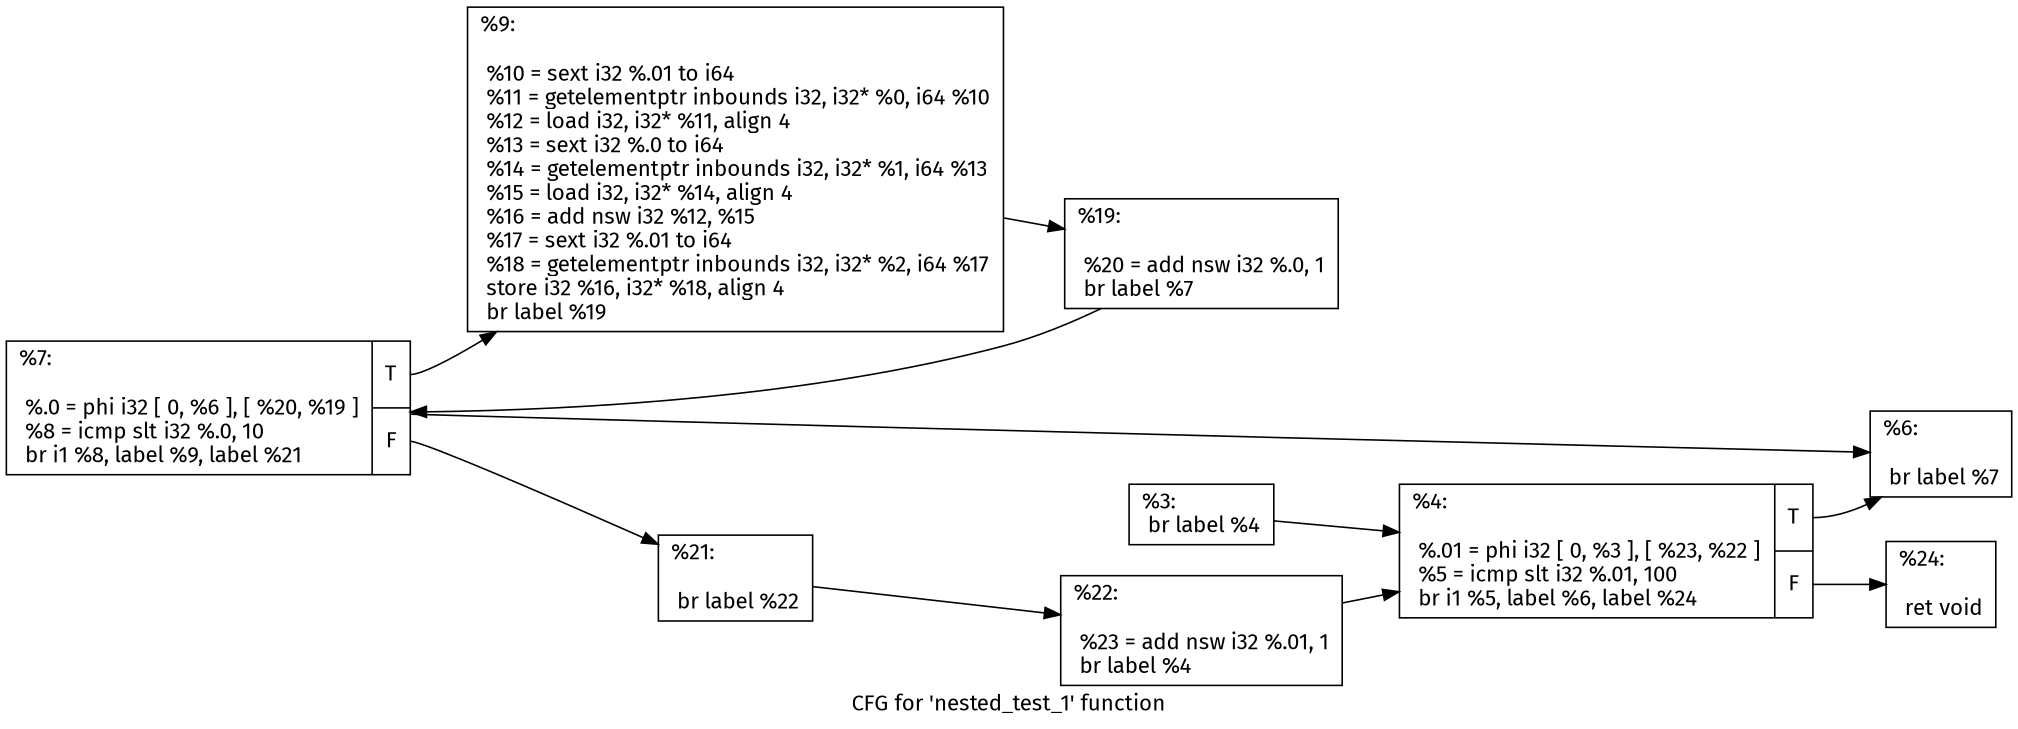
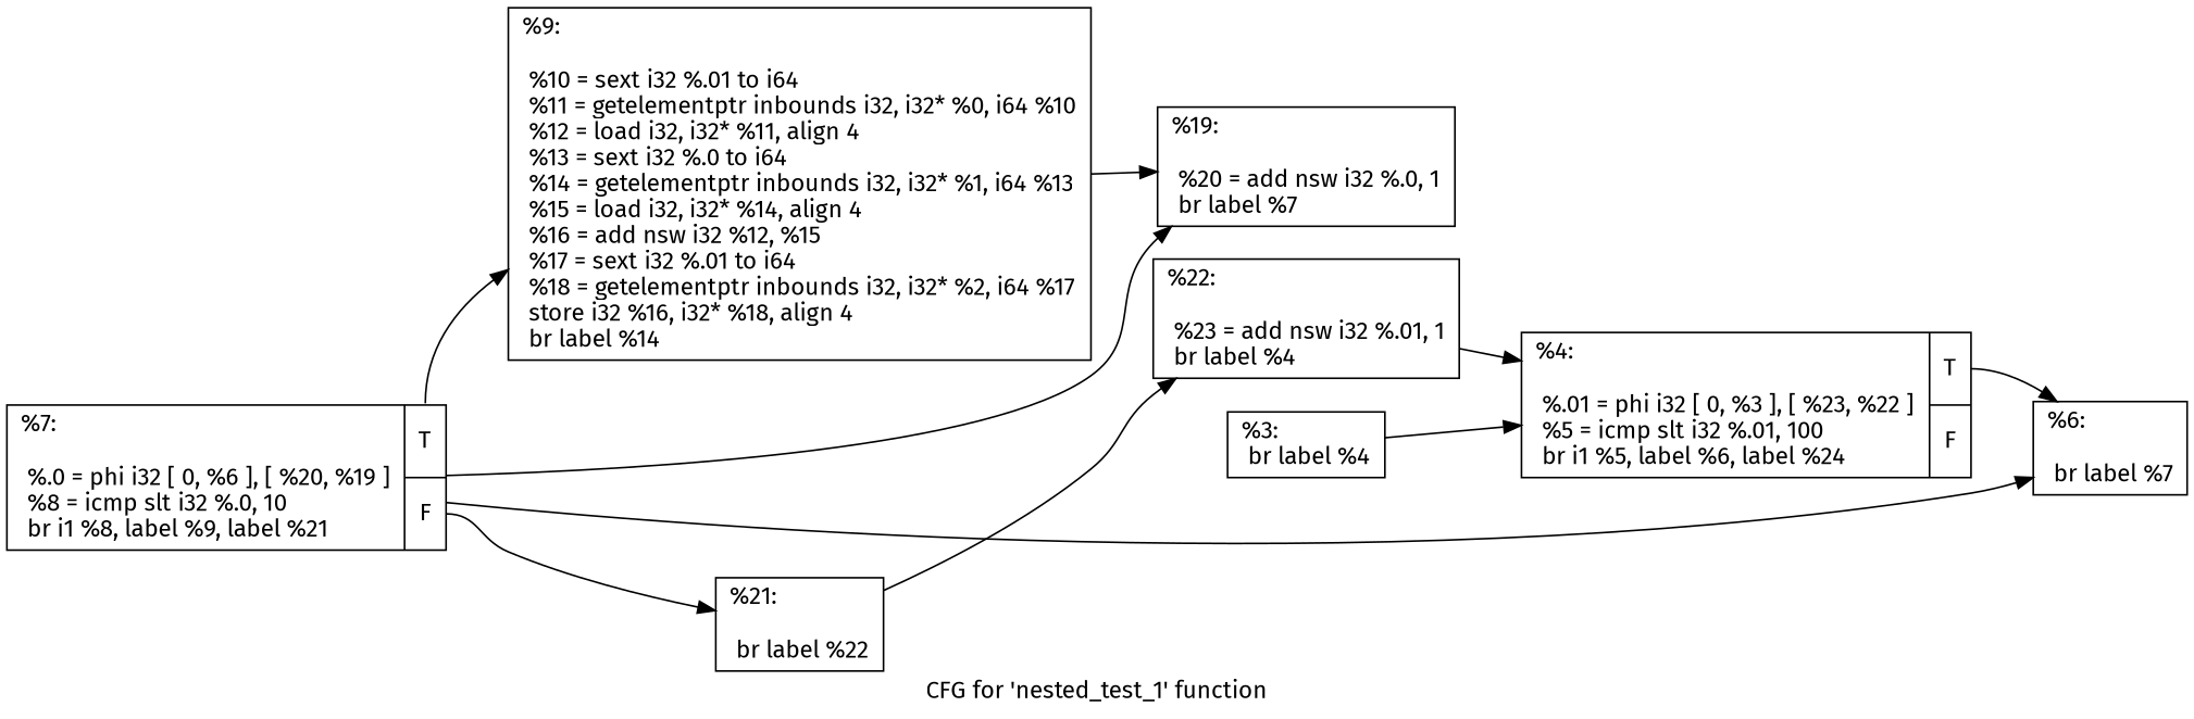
  digraph {
    fontname="Fira Sans"
    label="CFG for 'nested_test_1' function"
    rankdir=LR
    node [fontname="Fira Sans" shape=record]
    edge [fontname="Fira Sans"]
    n1 [label="{%3:\l  br label %4\l}"]
    n2 [label="{%4:\l\l  %.01 = phi i32 [ 0, %3 ], [ %23, %22 ]\l  %5 = icmp slt i32 %.01, 100\l  br i1 %5, label %6, label %24\l|{<s0>T|<s1>F}}"]
    n3 [label="{%6:\l\l  br label %7\l}"]
-   n4 [label="{%24:\l\l  ret void\l}"]
    n5 [label="{%7:\l\l  %.0 = phi i32 [ 0, %6 ], [ %20, %19 ]\l  %8 = icmp slt i32 %.0, 10\l  br i1 %8, label %9, label %21\l|{<s0>T|<s1>F}}"]
-   n6 [label="{%9:\l\l  %10 = sext i32 %.01 to i64\l  %11 = getelementptr inbounds i32, i32* %0, i64 %10\l  %12 = load i32, i32* %11, align 4\l  %13 = sext i32 %.0 to i64\l  %14 = getelementptr inbounds i32, i32* %1, i64 %13\l  %15 = load i32, i32* %14, align 4\l  %16 = add nsw i32 %12, %15\l  %17 = sext i32 %.01 to i64\l  %18 = getelementptr inbounds i32, i32* %2, i64 %17\l  store i32 %16, i32* %18, align 4\l  br label %19\l}"]
+   n6 [label="{%9:\l\l  %10 = sext i32 %.01 to i64\l  %11 = getelementptr inbounds i32, i32* %0, i64 %10\l  %12 = load i32, i32* %11, align 4\l  %13 = sext i32 %.0 to i64\l  %14 = getelementptr inbounds i32, i32* %1, i64 %13\l  %15 = load i32, i32* %14, align 4\l  %16 = add nsw i32 %12, %15\l  %17 = sext i32 %.01 to i64\l  %18 = getelementptr inbounds i32, i32* %2, i64 %17\l  store i32 %16, i32* %18, align 4\l  br label %14\l}"]
    n7 [label="{%21:\l\l  br label %22\l}"]
    n8 [label="{%19:\l\l  %20 = add nsw i32 %.0, 1\l  br label %7\l}"]
    n9 [label="{%22:\l\l  %23 = add nsw i32 %.01, 1\l  br label %4\l}"]
    n1 -> n2
    n2 -> n3 [tailport=s0]
-   n2 -> n4 [tailport=s1]
    n5 -> n3
    n5 -> n6 [tailport=s0]
    n5 -> n7 [tailport=s1]
    n6 -> n8
    n7 -> n9
-   n8 -> n5
+   n5 -> n8
    n9 -> n2
  }
